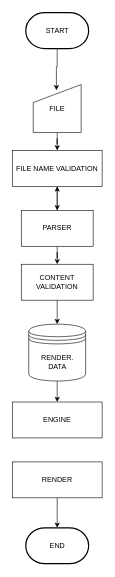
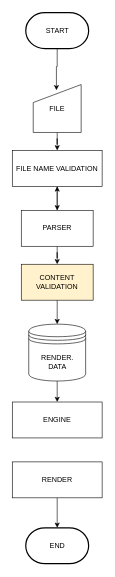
  <mxCell id="0" />
  <mxCell id="1" parent="0" />
  <mxCell id="2" style="edgeStyle=orthogonalEdgeStyle;rounded=0;orthogonalLoop=1;jettySize=auto;html=1;exitX=0.5;exitY=1;exitDx=0;exitDy=0;" parent="1" source="4" target="8" edge="1"><mxGeometry relative="1" as="geometry" /></mxCell>
  <mxCell id="3" value="" style="edgeStyle=orthogonalEdgeStyle;rounded=0;orthogonalLoop=1;jettySize=auto;html=1;" parent="1" source="4" target="10" edge="1"><mxGeometry relative="1" as="geometry" /></mxCell>
  <mxCell id="4" value="PARSER" style="rounded=0;whiteSpace=wrap;html=1;" parent="1" vertex="1"><mxGeometry x="35" y="350" width="120" height="60" as="geometry" /></mxCell>
  <mxCell id="5" style="edgeStyle=orthogonalEdgeStyle;rounded=0;orthogonalLoop=1;jettySize=auto;html=1;entryX=0.5;entryY=0;entryDx=0;entryDy=0;" parent="1" source="6" target="10" edge="1"><mxGeometry relative="1" as="geometry" /></mxCell>
  <mxCell id="6" value="FILE" style="shape=manualInput;whiteSpace=wrap;html=1;" parent="1" vertex="1"><mxGeometry x="55" y="140" width="80" height="80" as="geometry" /></mxCell>
  <mxCell id="7" style="edgeStyle=orthogonalEdgeStyle;rounded=0;orthogonalLoop=1;jettySize=auto;html=1;exitX=0.5;exitY=1;exitDx=0;exitDy=0;entryX=0.5;entryY=0;entryDx=0;entryDy=0;" parent="1" source="8" target="12" edge="1"><mxGeometry relative="1" as="geometry" /></mxCell>
- <mxCell id="8" value="CONTENT VALIDATION" style="rounded=0;whiteSpace=wrap;html=1;" parent="1" vertex="1"><mxGeometry x="35" y="440" width="120" height="60" as="geometry" /></mxCell>
+ <mxCell id="8" value="CONTENT VALIDATION" style="rounded=0;whiteSpace=wrap;html=1;fillColor=#fff2cc;" parent="1" vertex="1"><mxGeometry x="35" y="440" width="120" height="60" as="geometry" /></mxCell>
  <mxCell id="9" style="edgeStyle=orthogonalEdgeStyle;rounded=0;orthogonalLoop=1;jettySize=auto;html=1;exitX=0.5;exitY=1;exitDx=0;exitDy=0;entryX=0.5;entryY=0;entryDx=0;entryDy=0;" parent="1" source="10" target="4" edge="1"><mxGeometry relative="1" as="geometry" /></mxCell>
  <mxCell id="10" value="FILE NAME VALIDATION" style="rounded=0;whiteSpace=wrap;html=1;" parent="1" vertex="1"><mxGeometry x="20" y="250" width="150" height="60" as="geometry" /></mxCell>
  <mxCell id="11" style="edgeStyle=orthogonalEdgeStyle;rounded=0;orthogonalLoop=1;jettySize=auto;html=1;exitX=0.5;exitY=1;exitDx=0;exitDy=0;entryX=0.5;entryY=0;entryDx=0;entryDy=0;" parent="1" source="12" target="13" edge="1"><mxGeometry relative="1" as="geometry" /></mxCell>
  <mxCell id="12" value="RENDER.&lt;br&gt;DATA" style="shape=datastore;whiteSpace=wrap;html=1;" parent="1" vertex="1"><mxGeometry x="47.5" y="540" width="95" height="95" as="geometry" /></mxCell>
  <mxCell id="13" value="ENGINE" style="rounded=0;whiteSpace=wrap;html=1;" parent="1" vertex="1"><mxGeometry x="20" y="670" width="150" height="60" as="geometry" /></mxCell>
  <mxCell id="14" style="edgeStyle=orthogonalEdgeStyle;rounded=0;orthogonalLoop=1;jettySize=auto;html=1;exitX=0.5;exitY=1;exitDx=0;exitDy=0;entryX=0.5;entryY=0;entryDx=0;entryDy=0;entryPerimeter=0;" parent="1" source="15" target="18" edge="1"><mxGeometry relative="1" as="geometry" /></mxCell>
  <mxCell id="15" value="RENDER" style="rounded=0;whiteSpace=wrap;html=1;" parent="1" vertex="1"><mxGeometry x="20" y="770" width="150" height="60" as="geometry" /></mxCell>
  <mxCell id="16" style="edgeStyle=orthogonalEdgeStyle;rounded=0;orthogonalLoop=1;jettySize=auto;html=1;exitX=0.5;exitY=1;exitDx=0;exitDy=0;exitPerimeter=0;entryX=0.484;entryY=0.119;entryDx=0;entryDy=0;entryPerimeter=0;" parent="1" source="17" target="6" edge="1"><mxGeometry relative="1" as="geometry" /></mxCell>
  <mxCell id="17" value="START" style="strokeWidth=2;html=1;shape=mxgraph.flowchart.terminator;whiteSpace=wrap;" parent="1" vertex="1"><mxGeometry x="42.5" y="20" width="105" height="60" as="geometry" /></mxCell>
  <mxCell id="18" value="END" style="strokeWidth=2;html=1;shape=mxgraph.flowchart.terminator;whiteSpace=wrap;" parent="1" vertex="1"><mxGeometry x="42.5" y="880" width="105" height="60" as="geometry" /></mxCell>
